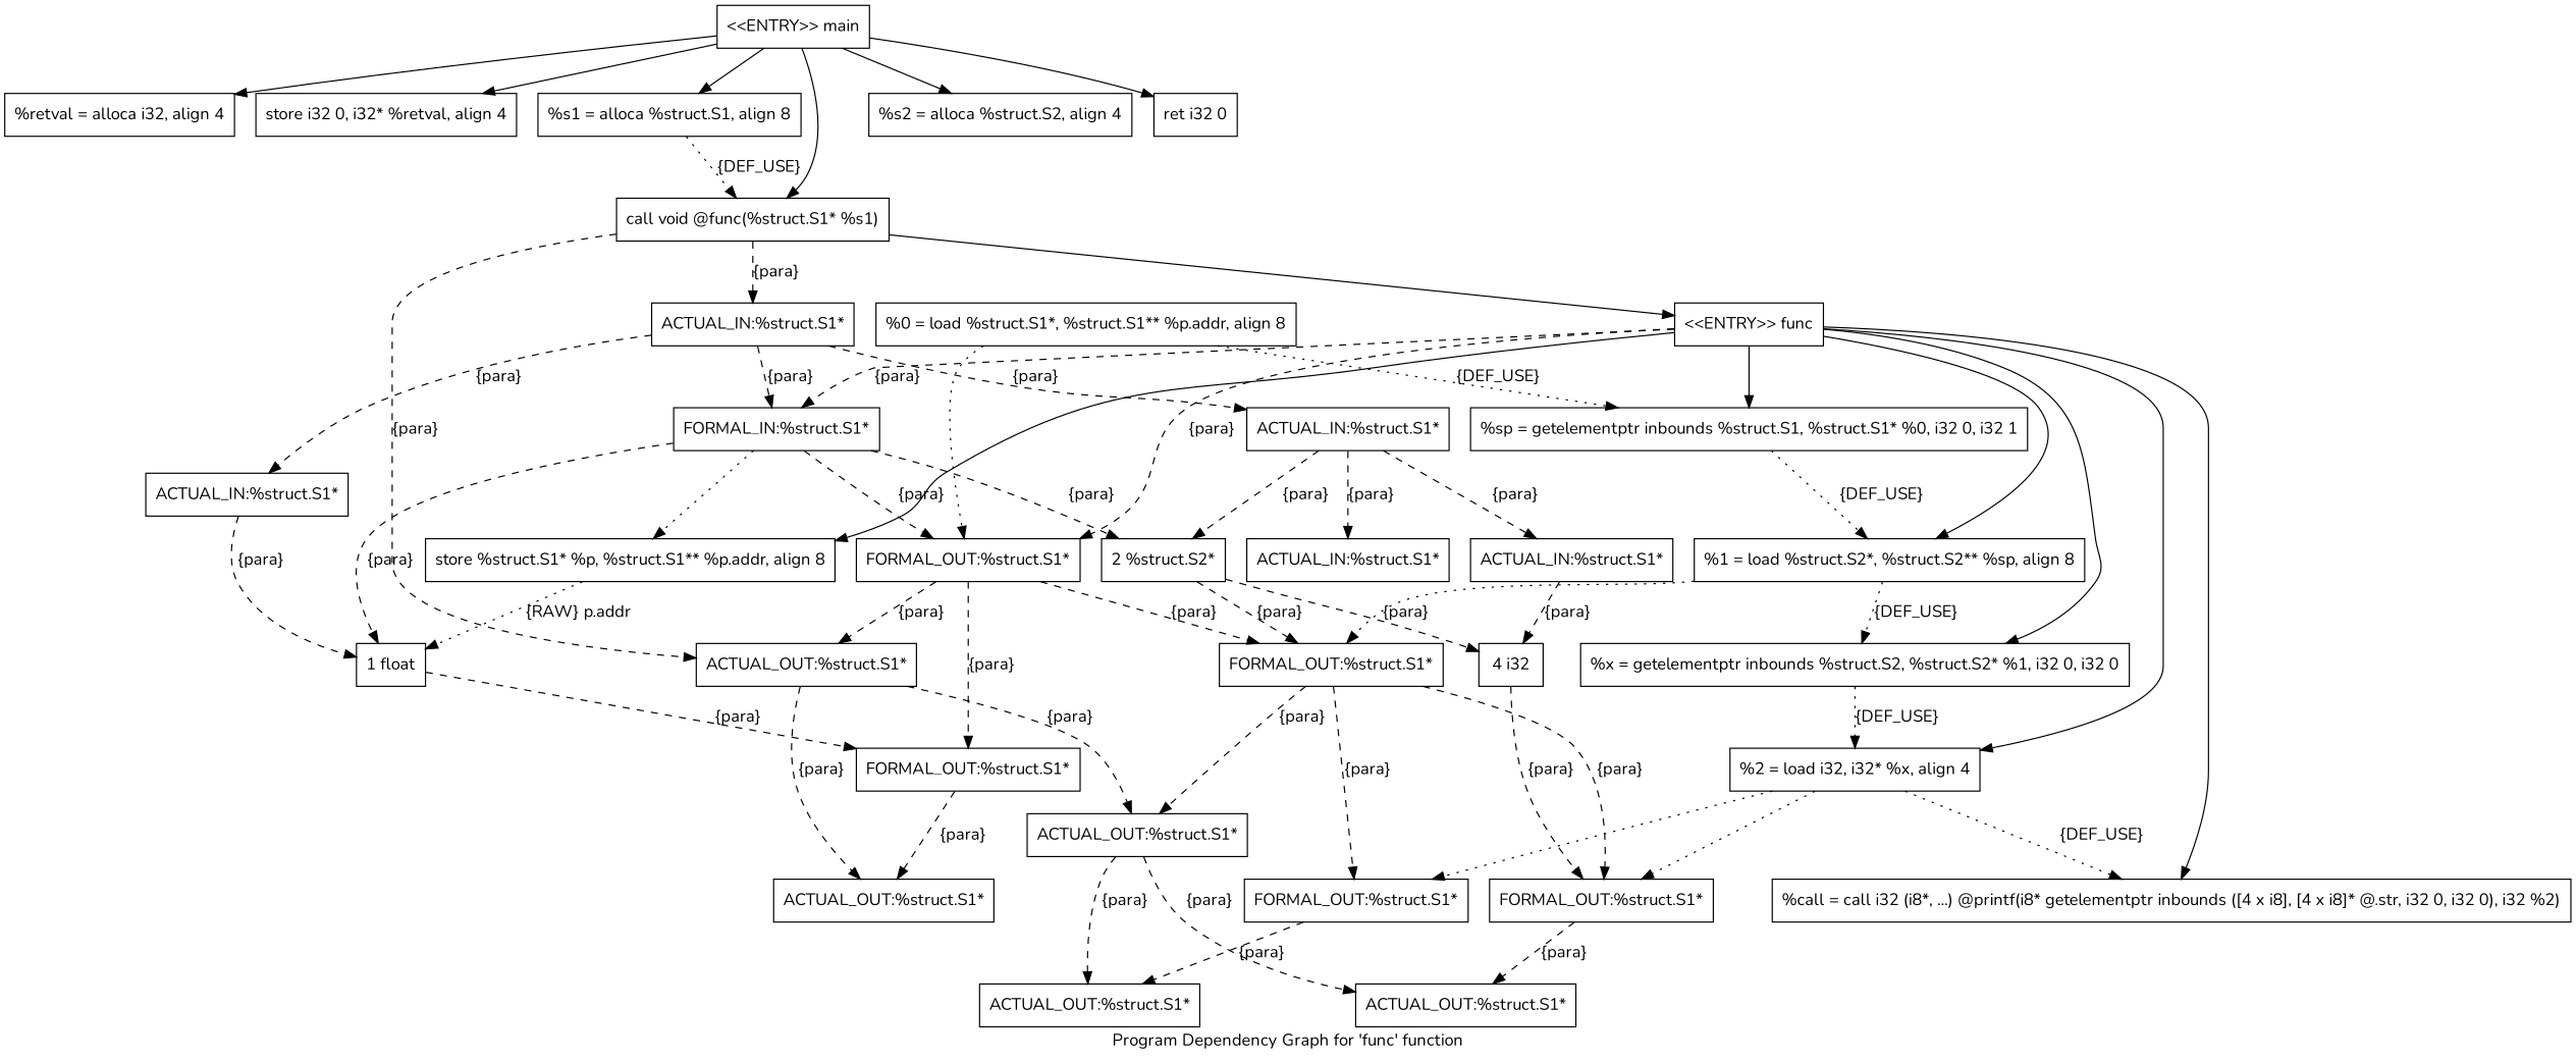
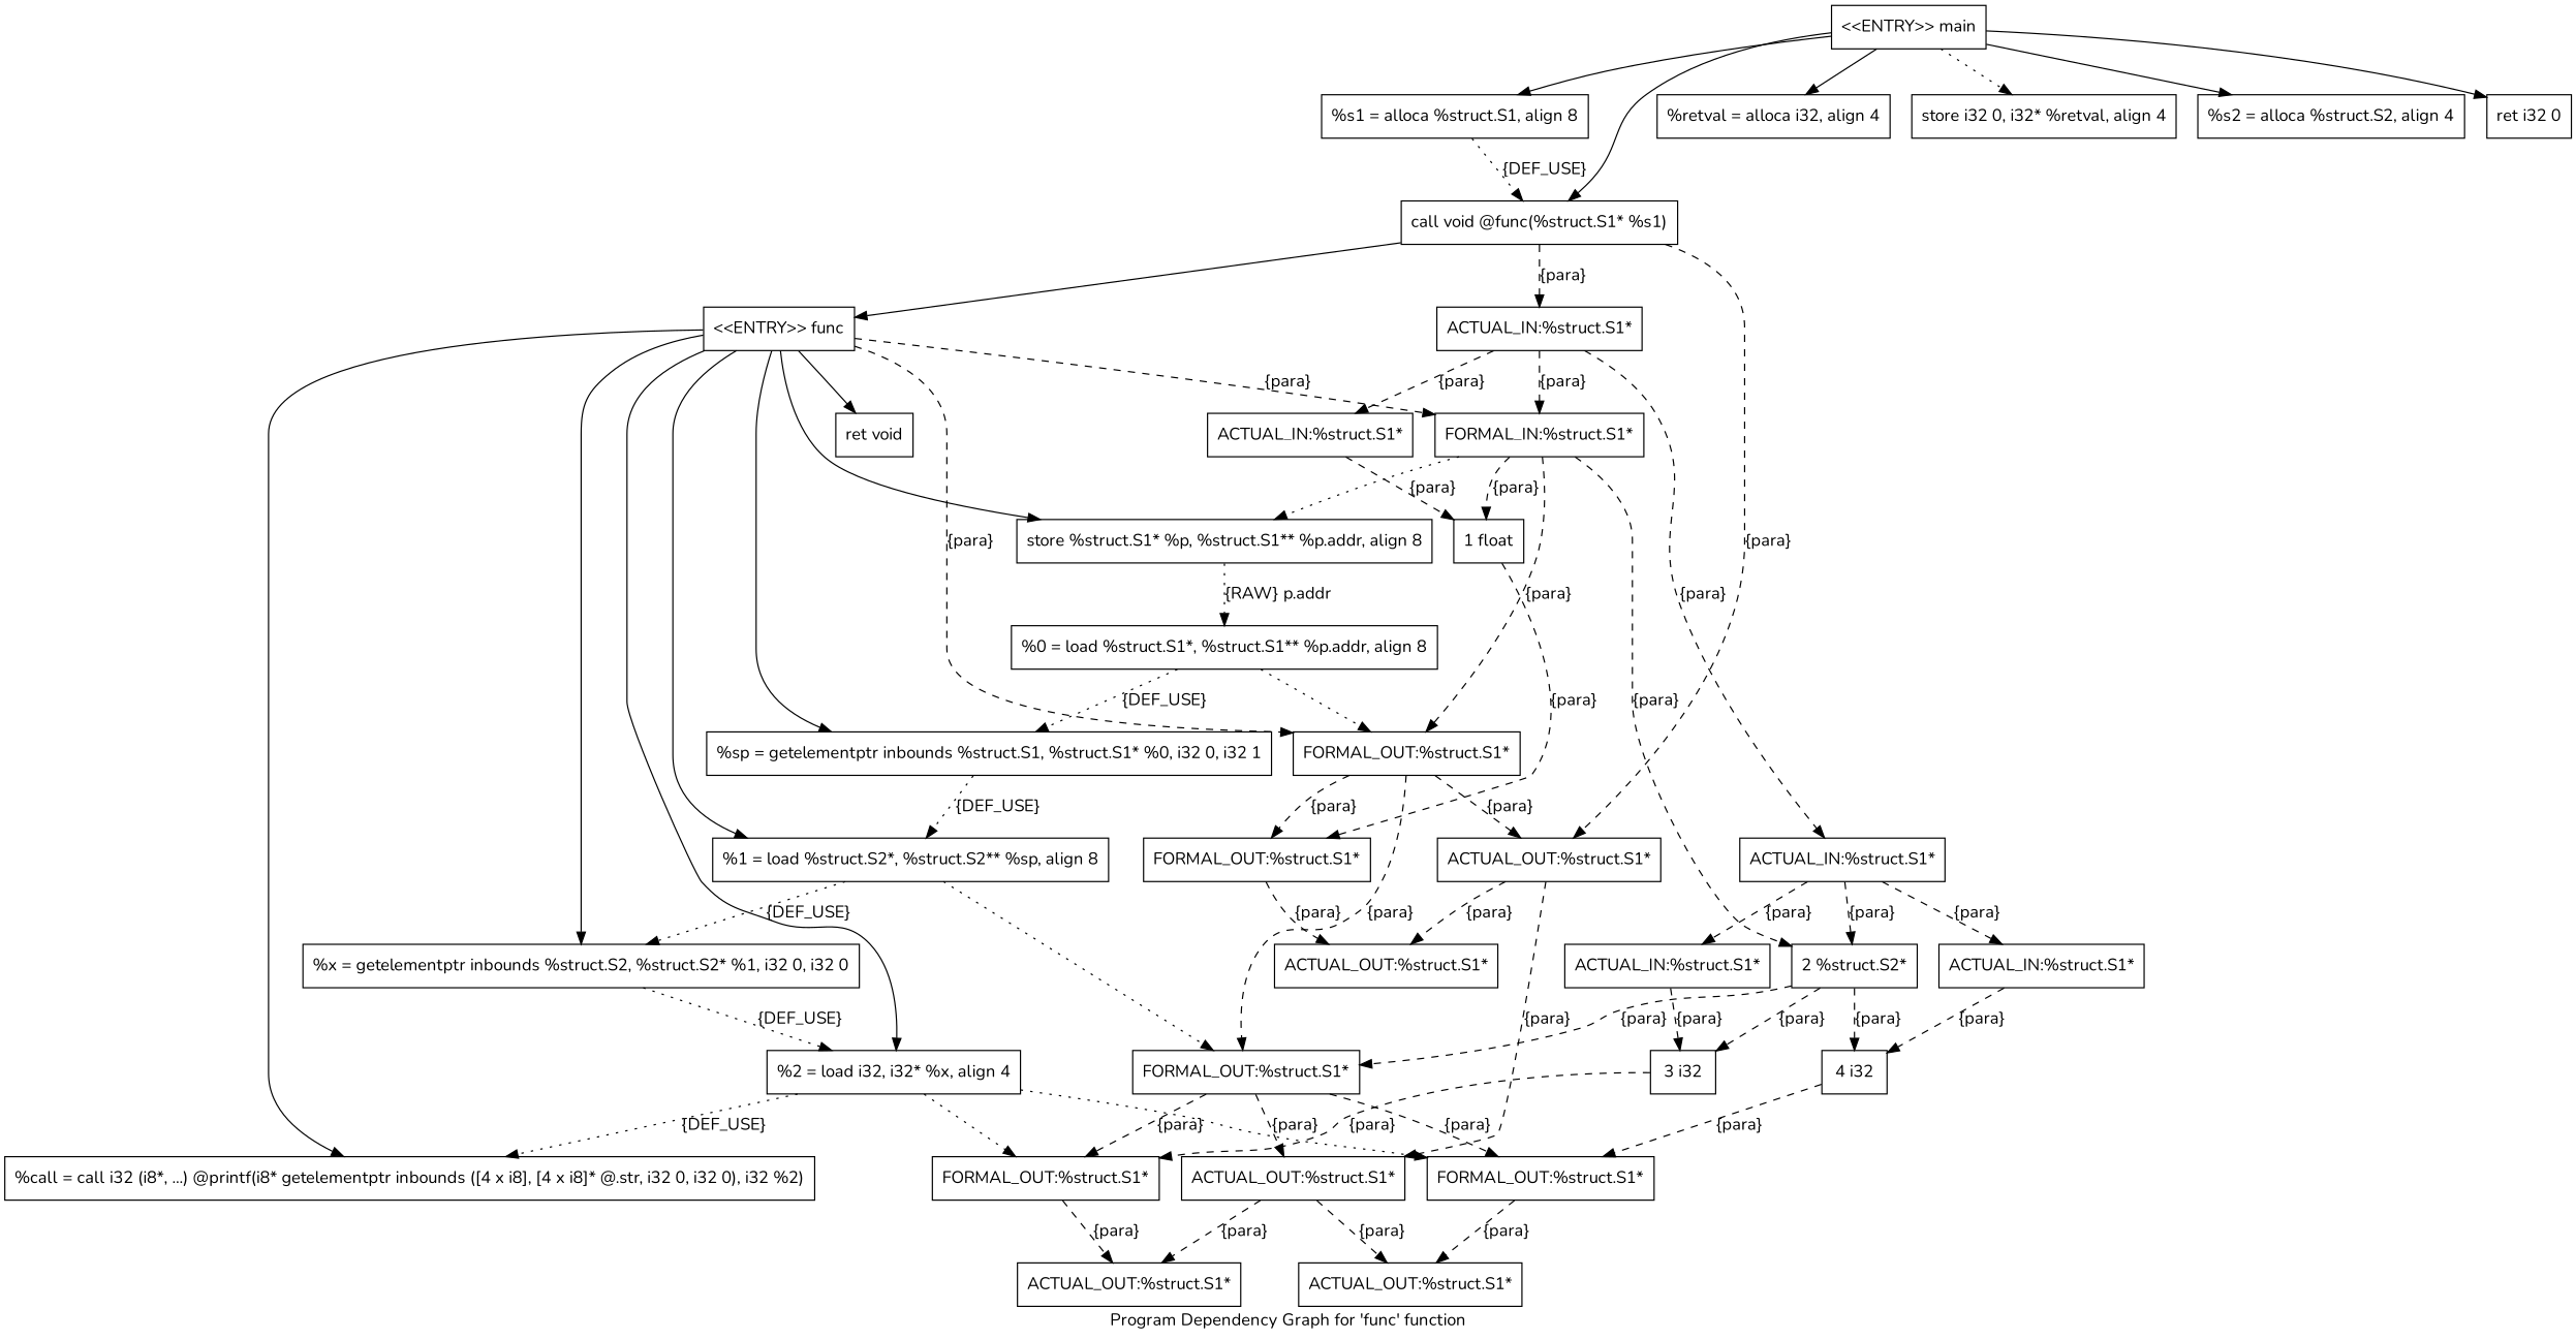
  digraph {
    fontname=Nunito
    label="Program Dependency Graph for 'func' function"
    node [fontname=Nunito shape=record]
    edge [fontname=Nunito style=dashed]
    n1 [label="{  store %struct.S1* %p, %struct.S1** %p.addr, align 8}"]
    n2 [label="{  %0 = load %struct.S1*, %struct.S1** %p.addr, align 8}"]
    n3 [label="{  %sp = getelementptr inbounds %struct.S1, %struct.S1* %0, i32 0, i32 1}"]
    n4 [label="{FORMAL_OUT:%struct.S1*}"]
    n5 [label="{  %1 = load %struct.S2*, %struct.S2** %sp, align 8}"]
    n6 [label="{FORMAL_OUT:%struct.S1*}"]
    n7 [label="{ACTUAL_OUT:%struct.S1*}"]
    n8 [label="{FORMAL_OUT:%struct.S1*}"]
    n9 [label="{  %x = getelementptr inbounds %struct.S2, %struct.S2* %1, i32 0, i32 0}"]
    n10 [label="{FORMAL_OUT:%struct.S1*}"]
    n11 [label="{FORMAL_OUT:%struct.S1*}"]
    n12 [label="{ACTUAL_OUT:%struct.S1*}"]
    n13 [label="{ACTUAL_OUT:%struct.S1*}"]
    n14 [label="{  %2 = load i32, i32* %x, align 4}"]
    n15 [label="{  %call = call i32 (i8*, ...) @printf(i8* getelementptr inbounds ([4 x i8], [4 x i8]* @.str, i32 0, i32 0), i32 %2)}"]
    n16 [label="{ACTUAL_OUT:%struct.S1*}"]
    n17 [label="{ACTUAL_OUT:%struct.S1*}"]
    n18 [label="{\<\<ENTRY\>\> func}"]
+   n19 [label="{  ret void}"]
    n20 [label="{FORMAL_IN:%struct.S1*}"]
    n21 [label="{1 float}"]
    n22 [label="{2 %struct.S2*}"]
+   n23 [label="{3 i32}"]
    n24 [label="{4 i32}"]
    n25 [label="{  %retval = alloca i32, align 4}"]
    n26 [label="{  store i32 0, i32* %retval, align 4}"]
    n27 [label="{  %s1 = alloca %struct.S1, align 8}"]
    n28 [label="{  call void @func(%struct.S1* %s1)}"]
    n29 [label="{ACTUAL_IN:%struct.S1*}"]
    n30 [label="{ACTUAL_IN:%struct.S1*}"]
    n31 [label="{ACTUAL_IN:%struct.S1*}"]
    n32 [label="{ACTUAL_IN:%struct.S1*}"]
    n33 [label="{ACTUAL_IN:%struct.S1*}"]
    n34 [label="{\<\<ENTRY\>\> main}"]
    n35 [label="{  %s2 = alloca %struct.S2, align 4}"]
    n36 [label="{  ret i32 0}"]
-   n1 -> n21 [label="{RAW} p.addr" style=dotted]
+   n1 -> n2 [label="{RAW} p.addr" style=dotted]
    n2 -> n3 [label="{DEF_USE}" style=dotted]
    n2 -> n4 [style=dotted]
    n3 -> n5 [label="{DEF_USE}" style=dotted]
    n4 -> n6 [label="{para}"]
    n4 -> n7 [label="{para}"]
    n4 -> n8 [label="{para}"]
    n5 -> n6 [style=dotted]
    n5 -> n9 [label="{DEF_USE}" style=dotted]
    n6 -> n10 [label="{para}"]
    n6 -> n11 [label="{para}"]
    n6 -> n12 [label="{para}"]
    n7 -> n12 [label="{para}"]
    n7 -> n13 [label="{para}"]
    n8 -> n13 [label="{para}"]
    n9 -> n14 [label="{DEF_USE}" style=dotted]
    n10 -> n16 [label="{para}"]
    n11 -> n17 [label="{para}"]
    n12 -> n16 [label="{para}"]
    n12 -> n17 [label="{para}"]
    n14 -> n10 [style=dotted]
    n14 -> n11 [style=dotted]
    n14 -> n15 [label="{DEF_USE}" style=dotted]
    n18 -> n1 [style=""]
    n18 -> n3 [style=""]
    n18 -> n4 [label="{para}"]
    n18 -> n5 [style=""]
    n18 -> n9 [style=""]
    n18 -> n14 [style=""]
    n18 -> n15 [style=""]
+   n18 -> n19 [style=""]
    n18 -> n20 [label="{para}"]
    n20 -> n1 [style=dotted]
    n20 -> n4 [label="{para}"]
    n20 -> n21 [label="{para}"]
    n20 -> n22 [label="{para}"]
    n21 -> n8 [label="{para}"]
    n22 -> n6 [label="{para}"]
+   n22 -> n23 [label="{para}"]
    n22 -> n24 [label="{para}"]
+   n23 -> n10 [label="{para}"]
    n24 -> n11 [label="{para}"]
    n27 -> n28 [label="{DEF_USE}" style=dotted]
    n28 -> n7 [label="{para}"]
    n28 -> n18 [style=""]
    n28 -> n29 [label="{para}"]
    n29 -> n20 [label="{para}"]
    n29 -> n30 [label="{para}"]
    n29 -> n31 [label="{para}"]
    n30 -> n21 [label="{para}"]
    n31 -> n22 [label="{para}"]
    n31 -> n32 [label="{para}"]
    n31 -> n33 [label="{para}"]
+   n32 -> n23 [label="{para}"]
    n33 -> n24 [label="{para}"]
    n34 -> n25 [style=""]
-   n34 -> n26 [style=""]
+   n34 -> n26 [style=dotted]
    n34 -> n27 [style=""]
    n34 -> n28 [style=""]
    n34 -> n35 [style=""]
    n34 -> n36 [style=""]
  }
